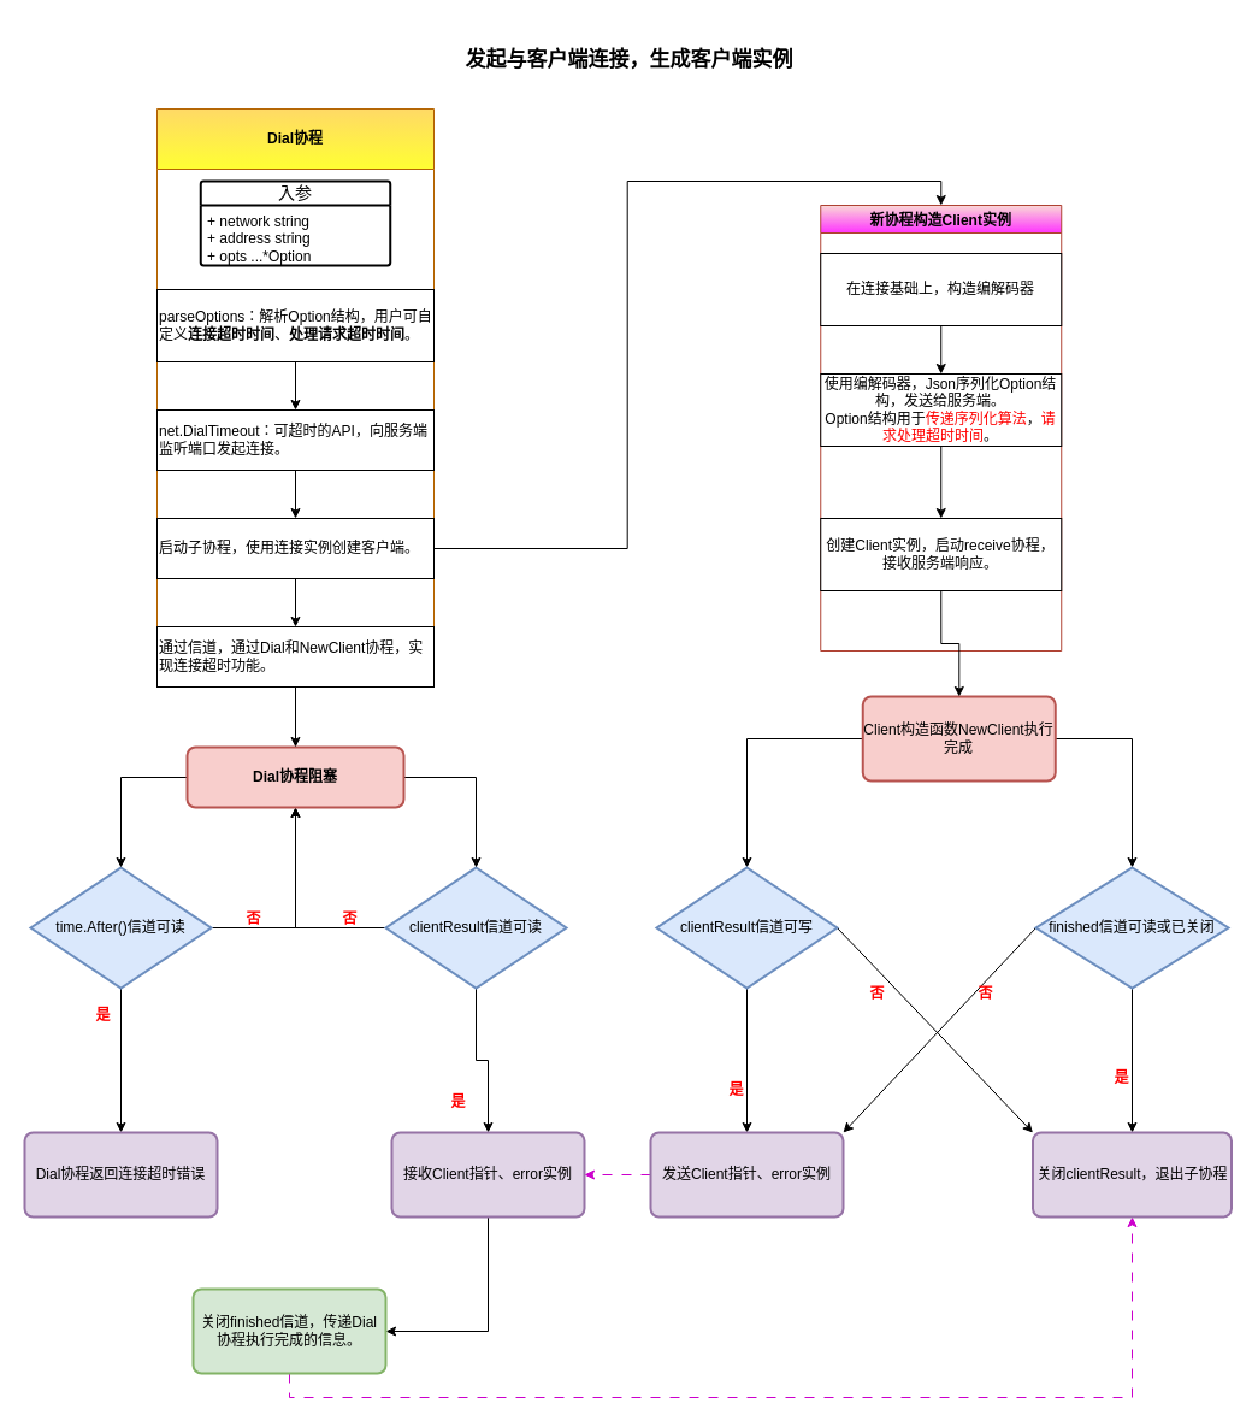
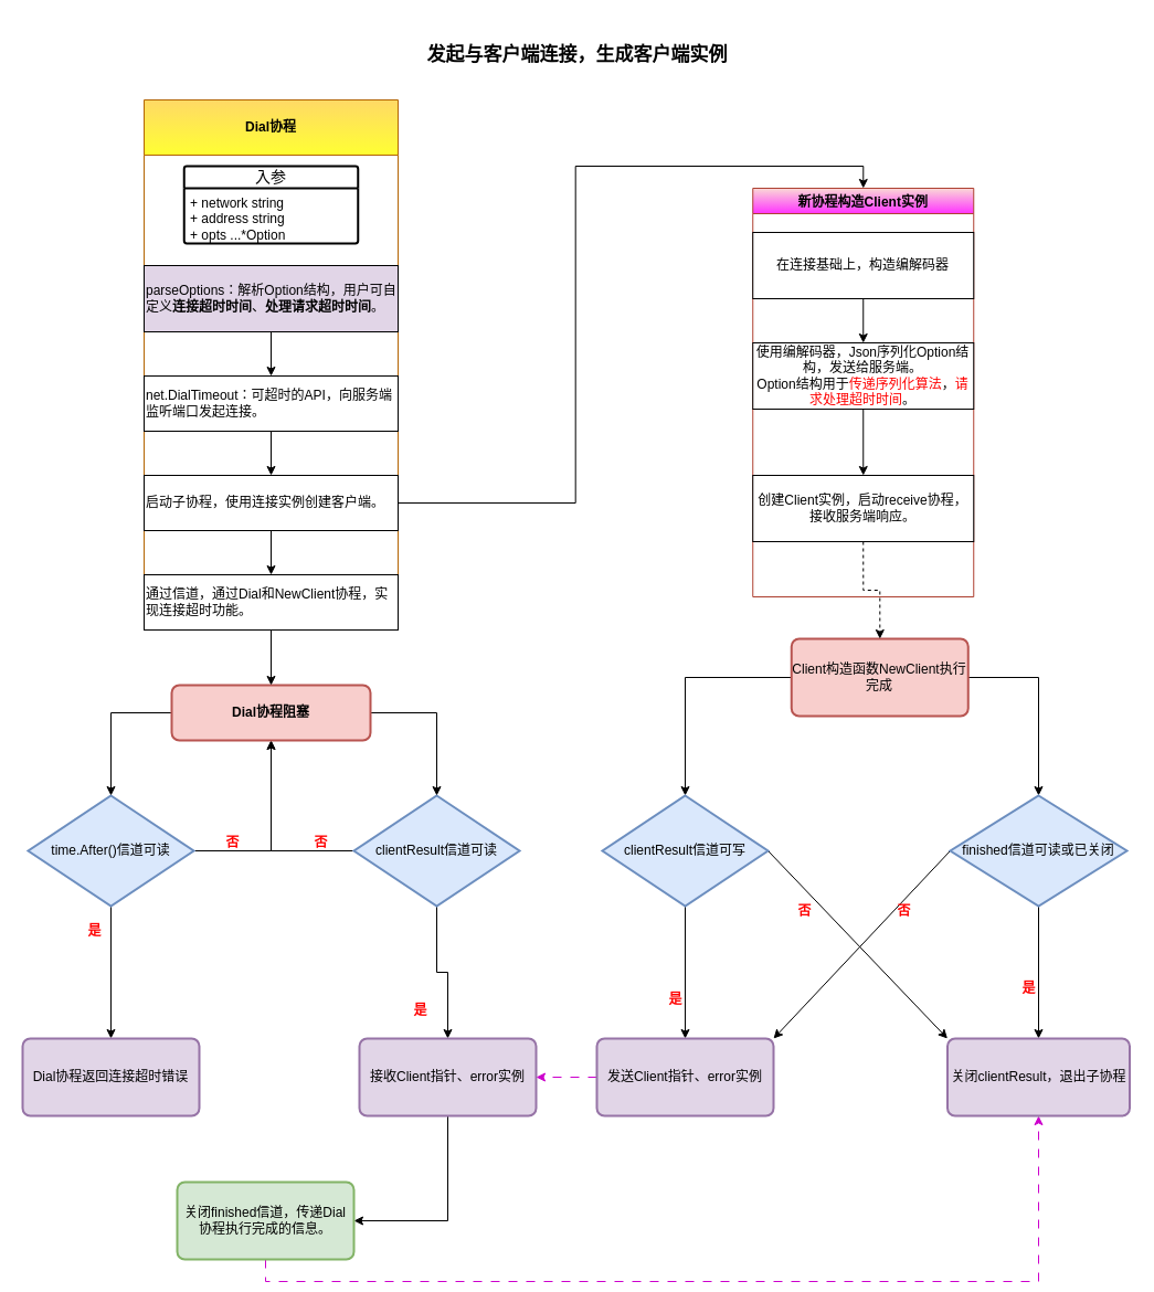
  <mxCell id="0" />
  <mxCell id="1" parent="0" />
  <mxCell id="2" value="Dial协程" style="swimlane;whiteSpace=wrap;html=1;startSize=50;fillColor=#FFD966;strokeColor=#b46504;gradientColor=#FFFF33;" parent="1" vertex="1"><mxGeometry x="130" y="90" width="230" height="480" as="geometry" /></mxCell>
  <mxCell id="3" value="" style="edgeStyle=orthogonalEdgeStyle;rounded=0;orthogonalLoop=1;jettySize=auto;html=1;" parent="2" source="4" target="6" edge="1"><mxGeometry relative="1" as="geometry" /></mxCell>
- <mxCell id="4" value="parseOptions：解析Option结构，用户可自定义&lt;b&gt;连接超时时间&lt;/b&gt;、&lt;b&gt;处理请求超时时间&lt;/b&gt;。" style="rounded=0;whiteSpace=wrap;html=1;align=left;" parent="2" vertex="1"><mxGeometry y="150" width="230" height="60" as="geometry" /></mxCell>
+ <mxCell id="4" value="parseOptions：解析Option结构，用户可自定义&lt;b&gt;连接超时时间&lt;/b&gt;、&lt;b&gt;处理请求超时时间&lt;/b&gt;。" style="rounded=0;whiteSpace=wrap;html=1;align=left;fillColor=#e1d5e7;" parent="2" vertex="1"><mxGeometry y="150" width="230" height="60" as="geometry" /></mxCell>
  <mxCell id="5" value="" style="edgeStyle=orthogonalEdgeStyle;rounded=0;orthogonalLoop=1;jettySize=auto;html=1;" parent="2" source="6" target="8" edge="1"><mxGeometry relative="1" as="geometry" /></mxCell>
  <mxCell id="6" value="net.DialTimeout：可超时的API，向服务端监听端口发起连接。" style="rounded=0;whiteSpace=wrap;html=1;align=left;" parent="2" vertex="1"><mxGeometry y="250" width="230" height="50" as="geometry" /></mxCell>
  <mxCell id="7" value="" style="edgeStyle=orthogonalEdgeStyle;rounded=0;orthogonalLoop=1;jettySize=auto;html=1;" edge="1" parent="2" source="8" target="11"><mxGeometry relative="1" as="geometry" /></mxCell>
  <mxCell id="8" value="启动子协程，使用连接实例创建客户端。" style="rounded=0;whiteSpace=wrap;html=1;align=left;" parent="2" vertex="1"><mxGeometry y="340" width="230" height="50" as="geometry" /></mxCell>
  <mxCell id="9" value="入参" style="swimlane;childLayout=stackLayout;horizontal=1;startSize=20;horizontalStack=0;rounded=1;fontSize=14;fontStyle=0;strokeWidth=2;resizeParent=0;resizeLast=1;shadow=0;dashed=0;align=center;arcSize=4;whiteSpace=wrap;html=1;" parent="2" vertex="1"><mxGeometry x="36.25" y="60" width="157.5" height="70" as="geometry" /></mxCell>
  <mxCell id="10" value="+ network string&lt;br&gt;+ address string&lt;br&gt;+ opts ...*Option" style="align=left;strokeColor=none;fillColor=none;spacingLeft=4;fontSize=12;verticalAlign=top;resizable=0;rotatable=0;part=1;html=1;" parent="9" vertex="1"><mxGeometry y="20" width="157.5" height="50" as="geometry" /></mxCell>
  <mxCell id="11" value="通过信道，通过Dial和NewClient协程，实现连接超时功能。" style="rounded=0;whiteSpace=wrap;html=1;align=left;" vertex="1" parent="2"><mxGeometry y="430" width="230" height="50" as="geometry" /></mxCell>
  <mxCell id="12" value="发起与客户端连接，生成客户端实例" style="text;html=1;strokeColor=none;fillColor=none;align=center;verticalAlign=middle;whiteSpace=wrap;rounded=0;fontStyle=1;fontSize=17;" parent="1" vertex="1"><mxGeometry x="380" y="20" width="285" height="60" as="geometry" /></mxCell>
  <mxCell id="13" value="新协程构造Client实例" style="swimlane;fillColor=#fad9d5;strokeColor=#ae4132;gradientColor=#FF33FF;" parent="1" vertex="1"><mxGeometry x="681.25" y="170" width="200" height="370" as="geometry" /></mxCell>
  <mxCell id="14" value="" style="edgeStyle=orthogonalEdgeStyle;rounded=0;orthogonalLoop=1;jettySize=auto;html=1;" parent="13" source="15" target="17" edge="1"><mxGeometry relative="1" as="geometry" /></mxCell>
  <mxCell id="15" value="在连接基础上，构造编解码器" style="rounded=0;whiteSpace=wrap;html=1;" parent="13" vertex="1"><mxGeometry y="40" width="200" height="60" as="geometry" /></mxCell>
  <mxCell id="16" style="edgeStyle=orthogonalEdgeStyle;rounded=0;orthogonalLoop=1;jettySize=auto;html=1;exitX=0.5;exitY=1;exitDx=0;exitDy=0;" edge="1" parent="13" source="17" target="18"><mxGeometry relative="1" as="geometry" /></mxCell>
  <mxCell id="17" value="使用编解码器，Json序列化Option结构，发送给服务端。&lt;br&gt;Option结构用于&lt;font color=&quot;#ff0000&quot;&gt;传递序列化算法&lt;/font&gt;，&lt;font color=&quot;#ff0000&quot;&gt;请求处理超时时间&lt;/font&gt;。" style="rounded=0;whiteSpace=wrap;html=1;" parent="13" vertex="1"><mxGeometry y="140" width="200" height="60" as="geometry" /></mxCell>
  <mxCell id="18" value="创建Client实例，启动receive协程，接收服务端响应。" style="rounded=0;whiteSpace=wrap;html=1;" vertex="1" parent="13"><mxGeometry y="260" width="200" height="60" as="geometry" /></mxCell>
  <mxCell id="19" style="edgeStyle=orthogonalEdgeStyle;rounded=0;orthogonalLoop=1;jettySize=auto;html=1;exitX=0;exitY=0.5;exitDx=0;exitDy=0;exitPerimeter=0;entryX=0.5;entryY=1;entryDx=0;entryDy=0;" edge="1" parent="1" source="21" target="28"><mxGeometry relative="1" as="geometry" /></mxCell>
  <mxCell id="20" style="edgeStyle=orthogonalEdgeStyle;rounded=0;orthogonalLoop=1;jettySize=auto;html=1;exitX=0.5;exitY=1;exitDx=0;exitDy=0;exitPerimeter=0;" edge="1" parent="1" source="21" target="44"><mxGeometry relative="1" as="geometry" /></mxCell>
  <mxCell id="21" value="clientResult信道可读" style="strokeWidth=2;html=1;shape=mxgraph.flowchart.decision;whiteSpace=wrap;fillColor=#dae8fc;strokeColor=#6c8ebf;" vertex="1" parent="1"><mxGeometry x="320" y="720" width="150" height="100" as="geometry" /></mxCell>
  <mxCell id="22" style="edgeStyle=orthogonalEdgeStyle;rounded=0;orthogonalLoop=1;jettySize=auto;html=1;exitX=0.5;exitY=1;exitDx=0;exitDy=0;exitPerimeter=0;" edge="1" parent="1" source="24" target="25"><mxGeometry relative="1" as="geometry" /></mxCell>
  <mxCell id="23" style="edgeStyle=orthogonalEdgeStyle;rounded=0;orthogonalLoop=1;jettySize=auto;html=1;exitX=1;exitY=0.5;exitDx=0;exitDy=0;exitPerimeter=0;entryX=0.5;entryY=1;entryDx=0;entryDy=0;" edge="1" parent="1" source="24" target="28"><mxGeometry relative="1" as="geometry" /></mxCell>
  <mxCell id="24" value="time.After()信道可读" style="strokeWidth=2;html=1;shape=mxgraph.flowchart.decision;whiteSpace=wrap;fillColor=#dae8fc;strokeColor=#6c8ebf;" vertex="1" parent="1"><mxGeometry x="25" y="720" width="150" height="100" as="geometry" /></mxCell>
  <mxCell id="25" value="Dial协程返回连接超时错误" style="rounded=1;whiteSpace=wrap;html=1;absoluteArcSize=1;arcSize=14;strokeWidth=2;fillColor=#e1d5e7;strokeColor=#9673a6;" vertex="1" parent="1"><mxGeometry x="20" y="940" width="160" height="70" as="geometry" /></mxCell>
  <mxCell id="26" style="edgeStyle=orthogonalEdgeStyle;rounded=0;orthogonalLoop=1;jettySize=auto;html=1;exitX=0;exitY=0.5;exitDx=0;exitDy=0;entryX=0.5;entryY=0;entryDx=0;entryDy=0;entryPerimeter=0;" edge="1" parent="1" source="28" target="24"><mxGeometry relative="1" as="geometry" /></mxCell>
  <mxCell id="27" style="edgeStyle=orthogonalEdgeStyle;rounded=0;orthogonalLoop=1;jettySize=auto;html=1;exitX=1;exitY=0.5;exitDx=0;exitDy=0;entryX=0.5;entryY=0;entryDx=0;entryDy=0;entryPerimeter=0;" edge="1" parent="1" source="28" target="21"><mxGeometry relative="1" as="geometry" /></mxCell>
  <mxCell id="28" value="Dial协程阻塞" style="rounded=1;whiteSpace=wrap;html=1;absoluteArcSize=1;arcSize=14;strokeWidth=2;fontStyle=1;fillColor=#f8cecc;strokeColor=#b85450;" vertex="1" parent="1"><mxGeometry x="155" y="620" width="180" height="50" as="geometry" /></mxCell>
  <mxCell id="29" style="edgeStyle=orthogonalEdgeStyle;rounded=0;orthogonalLoop=1;jettySize=auto;html=1;exitX=0.5;exitY=1;exitDx=0;exitDy=0;" edge="1" parent="1" source="11" target="28"><mxGeometry relative="1" as="geometry" /></mxCell>
  <mxCell id="30" value="是" style="text;html=1;align=center;verticalAlign=middle;resizable=0;points=[];autosize=1;strokeColor=none;fillColor=none;fontStyle=1;fontColor=#FF0000;" vertex="1" parent="1"><mxGeometry x="65" y="828" width="40" height="30" as="geometry" /></mxCell>
  <mxCell id="31" value="否" style="text;html=1;align=center;verticalAlign=middle;resizable=0;points=[];autosize=1;strokeColor=none;fillColor=none;fontStyle=1;fontColor=#FF0000;" vertex="1" parent="1"><mxGeometry x="190" y="748" width="40" height="30" as="geometry" /></mxCell>
  <mxCell id="32" value="否" style="text;html=1;align=center;verticalAlign=middle;resizable=0;points=[];autosize=1;strokeColor=none;fillColor=none;fontStyle=1;fontColor=#FF0000;" vertex="1" parent="1"><mxGeometry x="270" y="748" width="40" height="30" as="geometry" /></mxCell>
  <mxCell id="33" style="edgeStyle=orthogonalEdgeStyle;rounded=0;orthogonalLoop=1;jettySize=auto;html=1;exitX=0;exitY=0.5;exitDx=0;exitDy=0;entryX=0.5;entryY=0;entryDx=0;entryDy=0;entryPerimeter=0;" edge="1" parent="1" source="35" target="38"><mxGeometry relative="1" as="geometry" /></mxCell>
  <mxCell id="34" style="edgeStyle=orthogonalEdgeStyle;rounded=0;orthogonalLoop=1;jettySize=auto;html=1;exitX=1;exitY=0.5;exitDx=0;exitDy=0;entryX=0.5;entryY=0;entryDx=0;entryDy=0;entryPerimeter=0;" edge="1" parent="1" source="35" target="41"><mxGeometry relative="1" as="geometry" /></mxCell>
  <mxCell id="35" value="Client构造函数NewClient执行完成" style="rounded=1;whiteSpace=wrap;html=1;absoluteArcSize=1;arcSize=14;strokeWidth=2;fillColor=#f8cecc;strokeColor=#b85450;" vertex="1" parent="1"><mxGeometry x="716.25" y="578" width="160" height="70" as="geometry" /></mxCell>
  <mxCell id="36" style="edgeStyle=orthogonalEdgeStyle;rounded=0;orthogonalLoop=1;jettySize=auto;html=1;exitX=0.5;exitY=1;exitDx=0;exitDy=0;exitPerimeter=0;" edge="1" parent="1" source="38" target="48"><mxGeometry relative="1" as="geometry" /></mxCell>
  <mxCell id="37" style="rounded=0;orthogonalLoop=1;jettySize=auto;html=1;exitX=1;exitY=0.5;exitDx=0;exitDy=0;exitPerimeter=0;entryX=0;entryY=0;entryDx=0;entryDy=0;" edge="1" parent="1" source="38" target="50"><mxGeometry relative="1" as="geometry" /></mxCell>
  <mxCell id="38" value="clientResult信道可写" style="strokeWidth=2;html=1;shape=mxgraph.flowchart.decision;whiteSpace=wrap;fillColor=#dae8fc;strokeColor=#6c8ebf;" vertex="1" parent="1"><mxGeometry x="545" y="720" width="150" height="100" as="geometry" /></mxCell>
  <mxCell id="39" style="edgeStyle=orthogonalEdgeStyle;rounded=0;orthogonalLoop=1;jettySize=auto;html=1;exitX=0.5;exitY=1;exitDx=0;exitDy=0;exitPerimeter=0;entryX=0.5;entryY=0;entryDx=0;entryDy=0;" edge="1" parent="1" source="41" target="50"><mxGeometry relative="1" as="geometry" /></mxCell>
  <mxCell id="40" style="rounded=0;orthogonalLoop=1;jettySize=auto;html=1;exitX=0;exitY=0.5;exitDx=0;exitDy=0;exitPerimeter=0;entryX=1;entryY=0;entryDx=0;entryDy=0;" edge="1" parent="1" source="41" target="48"><mxGeometry relative="1" as="geometry" /></mxCell>
  <mxCell id="41" value="finished信道可读或已关闭" style="strokeWidth=2;html=1;shape=mxgraph.flowchart.decision;whiteSpace=wrap;fillColor=#dae8fc;strokeColor=#6c8ebf;" vertex="1" parent="1"><mxGeometry x="860" y="720" width="160" height="100" as="geometry" /></mxCell>
  <mxCell id="42" value="是" style="text;html=1;align=center;verticalAlign=middle;resizable=0;points=[];autosize=1;strokeColor=none;fillColor=none;fontStyle=1;fontColor=#FF0000;" vertex="1" parent="1"><mxGeometry x="360" y="900" width="40" height="30" as="geometry" /></mxCell>
  <mxCell id="43" style="edgeStyle=orthogonalEdgeStyle;rounded=0;orthogonalLoop=1;jettySize=auto;html=1;exitX=0.5;exitY=1;exitDx=0;exitDy=0;entryX=1;entryY=0.5;entryDx=0;entryDy=0;" edge="1" parent="1" source="44" target="46"><mxGeometry relative="1" as="geometry" /></mxCell>
  <mxCell id="44" value="接收Client指针、error实例" style="rounded=1;whiteSpace=wrap;html=1;absoluteArcSize=1;arcSize=14;strokeWidth=2;fillColor=#e1d5e7;strokeColor=#9673a6;" vertex="1" parent="1"><mxGeometry x="325" y="940" width="160" height="70" as="geometry" /></mxCell>
  <mxCell id="45" style="edgeStyle=orthogonalEdgeStyle;rounded=0;orthogonalLoop=1;jettySize=auto;html=1;exitX=0.5;exitY=1;exitDx=0;exitDy=0;entryX=0.5;entryY=1;entryDx=0;entryDy=0;dashed=1;dashPattern=8 8;strokeColor=#CC00CC;" edge="1" parent="1" source="46" target="50"><mxGeometry relative="1" as="geometry" /></mxCell>
  <mxCell id="46" value="关闭finished信道，传递Dial协程执行完成的信息。" style="rounded=1;whiteSpace=wrap;html=1;absoluteArcSize=1;arcSize=14;strokeWidth=2;fillColor=#d5e8d4;strokeColor=#82b366;" vertex="1" parent="1"><mxGeometry x="160" y="1070" width="160" height="70" as="geometry" /></mxCell>
  <mxCell id="47" style="edgeStyle=orthogonalEdgeStyle;rounded=0;orthogonalLoop=1;jettySize=auto;html=1;exitX=0;exitY=0.5;exitDx=0;exitDy=0;dashed=1;dashPattern=8 8;strokeColor=#CC00CC;" edge="1" parent="1" source="48" target="44"><mxGeometry relative="1" as="geometry" /></mxCell>
  <mxCell id="48" value="发送Client指针、error实例" style="rounded=1;whiteSpace=wrap;html=1;absoluteArcSize=1;arcSize=14;strokeWidth=2;fillColor=#e1d5e7;strokeColor=#9673a6;" vertex="1" parent="1"><mxGeometry x="540" y="940" width="160" height="70" as="geometry" /></mxCell>
  <mxCell id="49" value="是" style="text;html=1;align=center;verticalAlign=middle;resizable=0;points=[];autosize=1;strokeColor=none;fillColor=none;fontStyle=1;fontColor=#FF0000;" vertex="1" parent="1"><mxGeometry x="591.25" y="890" width="40" height="30" as="geometry" /></mxCell>
  <mxCell id="50" value="关闭clientResult，退出子协程" style="rounded=1;whiteSpace=wrap;html=1;absoluteArcSize=1;arcSize=14;strokeWidth=2;fillColor=#e1d5e7;strokeColor=#9673a6;" vertex="1" parent="1"><mxGeometry x="857.5" y="940" width="165" height="70" as="geometry" /></mxCell>
  <mxCell id="51" value="否" style="text;html=1;align=center;verticalAlign=middle;resizable=0;points=[];autosize=1;strokeColor=none;fillColor=none;fontStyle=1;fontColor=#FF0000;" vertex="1" parent="1"><mxGeometry x="797.5" y="810" width="40" height="30" as="geometry" /></mxCell>
  <mxCell id="52" value="否" style="text;html=1;align=center;verticalAlign=middle;resizable=0;points=[];autosize=1;strokeColor=none;fillColor=none;fontStyle=1;fontColor=#FF0000;" vertex="1" parent="1"><mxGeometry x="707.5" y="810" width="40" height="30" as="geometry" /></mxCell>
  <mxCell id="53" value="是" style="text;html=1;align=center;verticalAlign=middle;resizable=0;points=[];autosize=1;strokeColor=none;fillColor=none;fontStyle=1;fontColor=#FF0000;" vertex="1" parent="1"><mxGeometry x="911.25" y="880" width="40" height="30" as="geometry" /></mxCell>
- <mxCell id="54" style="edgeStyle=orthogonalEdgeStyle;rounded=0;orthogonalLoop=1;jettySize=auto;html=1;exitX=0.5;exitY=1;exitDx=0;exitDy=0;" edge="1" parent="1" source="18" target="35"><mxGeometry relative="1" as="geometry" /></mxCell>
+ <mxCell id="54" style="edgeStyle=orthogonalEdgeStyle;rounded=0;orthogonalLoop=1;jettySize=auto;html=1;exitX=0.5;exitY=1;exitDx=0;exitDy=0;dashed=1;" edge="1" parent="1" source="18" target="35"><mxGeometry relative="1" as="geometry" /></mxCell>
  <mxCell id="55" style="edgeStyle=orthogonalEdgeStyle;rounded=0;orthogonalLoop=1;jettySize=auto;html=1;exitX=1;exitY=0.5;exitDx=0;exitDy=0;entryX=0.5;entryY=0;entryDx=0;entryDy=0;" edge="1" parent="1" source="8" target="13"><mxGeometry relative="1" as="geometry" /></mxCell>
